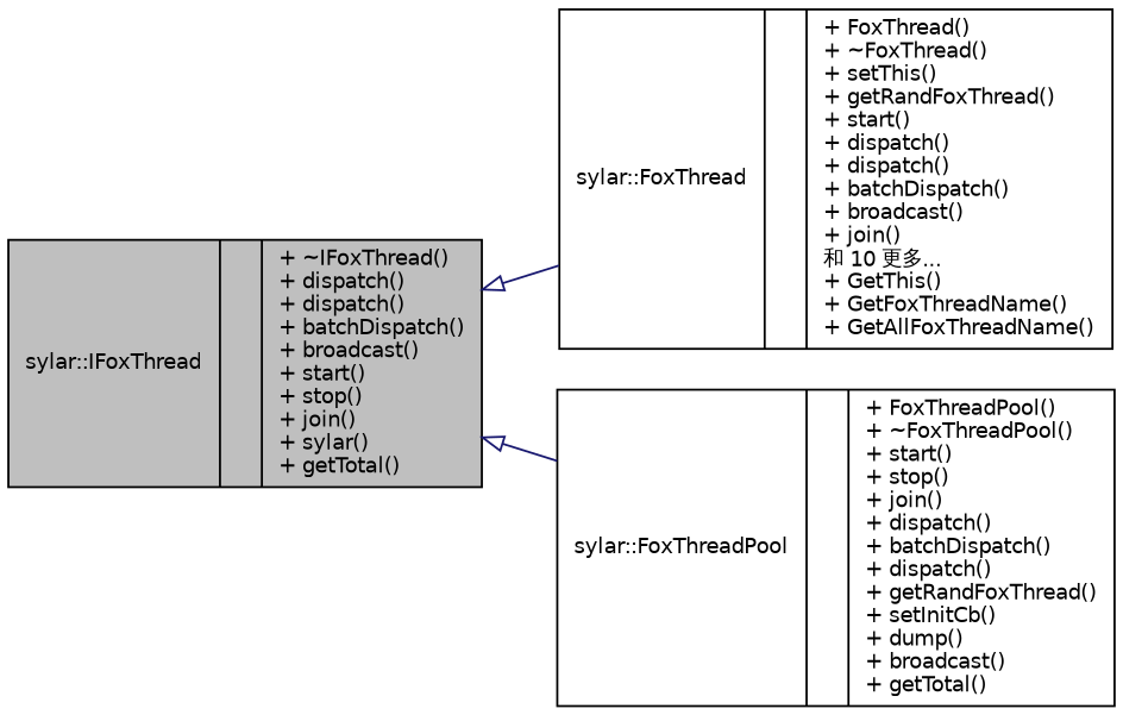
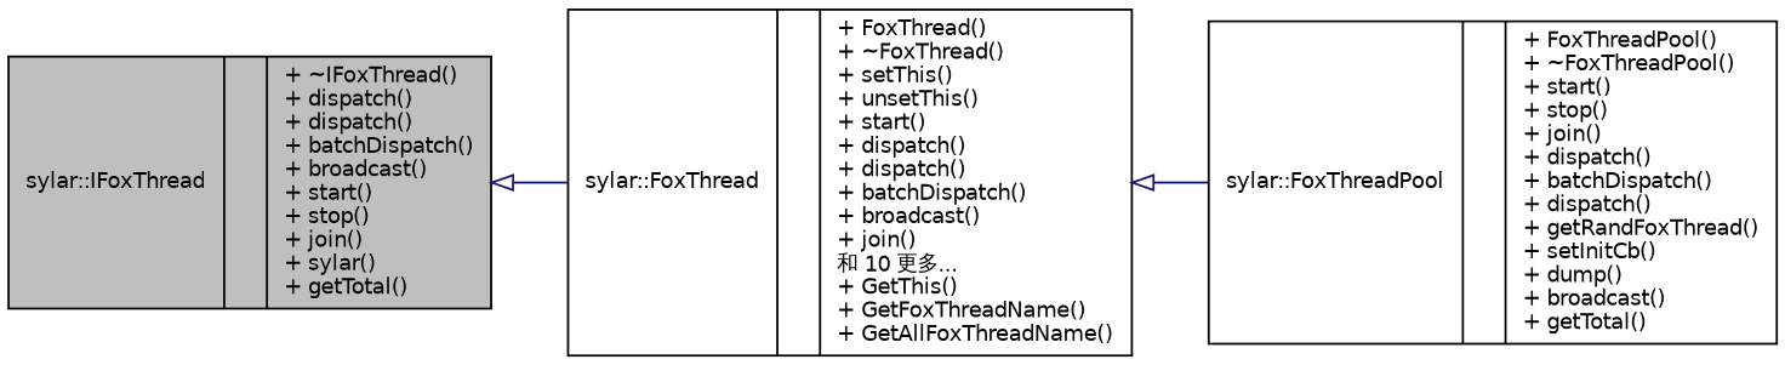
  digraph {
    rankdir=LR
    node [color=black fillcolor=white fontname=Helvetica fontsize=10 shape=record style=filled]
    edge [arrowtail=onormal color=midnightblue dir=back fontname=Helvetica fontsize=10 labelfontname=Helvetica labelfontsize=10 style=solid]
    n1 [fillcolor=grey75 fontcolor=black height=0.2 label="{sylar::IFoxThread\n||+ ~IFoxThread()\l+ dispatch()\l+ dispatch()\l+ batchDispatch()\l+ broadcast()\l+ start()\l+ stop()\l+ join()\l+ sylar()\l+ getTotal()\l}" width=0.4]
-   n2 [height=0.2 label="{sylar::FoxThread\n||+ FoxThread()\l+ ~FoxThread()\l+ setThis()\l+ getRandFoxThread()\l+ start()\l+ dispatch()\l+ dispatch()\l+ batchDispatch()\l+ broadcast()\l+ join()\l和 10 更多...\l+ GetThis()\l+ GetFoxThreadName()\l+ GetAllFoxThreadName()\l}" width=0.4]
+   n2 [height=0.2 label="{sylar::FoxThread\n||+ FoxThread()\l+ ~FoxThread()\l+ setThis()\l+ unsetThis()\l+ start()\l+ dispatch()\l+ dispatch()\l+ batchDispatch()\l+ broadcast()\l+ join()\l和 10 更多...\l+ GetThis()\l+ GetFoxThreadName()\l+ GetAllFoxThreadName()\l}" width=0.4]
    n3 [height=0.2 label="{sylar::FoxThreadPool\n||+ FoxThreadPool()\l+ ~FoxThreadPool()\l+ start()\l+ stop()\l+ join()\l+ dispatch()\l+ batchDispatch()\l+ dispatch()\l+ getRandFoxThread()\l+ setInitCb()\l+ dump()\l+ broadcast()\l+ getTotal()\l}" width=0.4]
    n1 -> n2
-   n1 -> n3
+   n2 -> n3
  }
